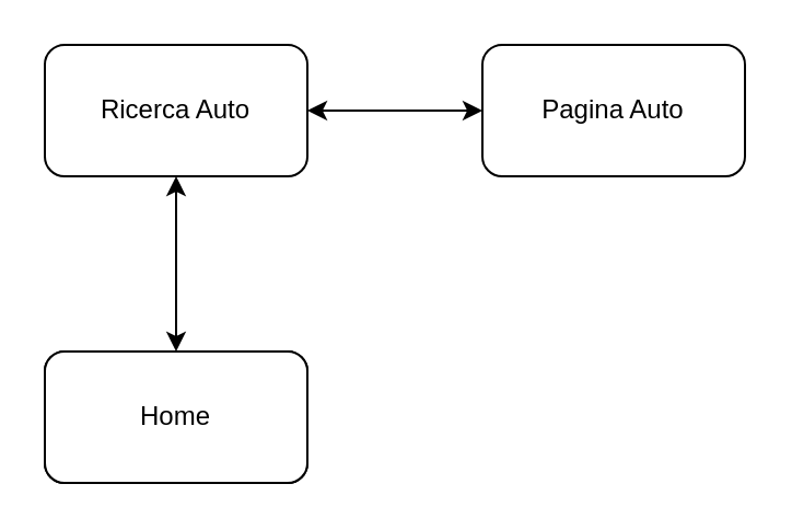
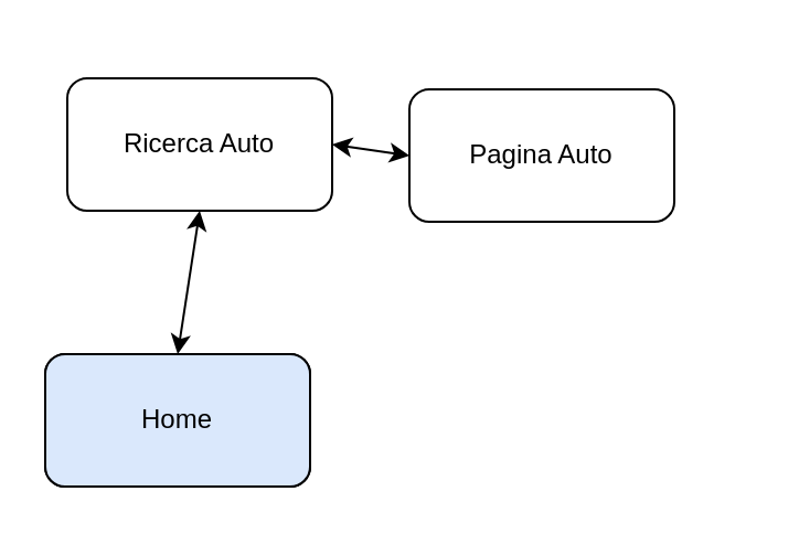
  <mxCell id="0" />
  <mxCell id="1" parent="0" />
  <mxCell id="2" value="" style="rounded=1;whiteSpace=wrap;html=1;" parent="1" vertex="1"><mxGeometry x="20" y="160" width="120" height="60" as="geometry" /></mxCell>
- <mxCell id="3" value="Home" style="rounded=1;whiteSpace=wrap;html=1;" parent="1" vertex="1"><mxGeometry x="20" y="160" width="120" height="60" as="geometry" /></mxCell>
- <mxCell id="4" value="Ricerca Auto" style="whiteSpace=wrap;html=1;rounded=1;" parent="1" vertex="1"><mxGeometry x="20" y="20" width="120" height="60" as="geometry" /></mxCell>
- <mxCell id="5" value="Pagina Auto" style="whiteSpace=wrap;html=1;rounded=1;" parent="1" vertex="1"><mxGeometry x="220" y="20" width="120" height="60" as="geometry" /></mxCell>
+ <mxCell id="3" value="Home" style="rounded=1;whiteSpace=wrap;html=1;fillColor=#dae8fc;" parent="1" vertex="1"><mxGeometry x="20" y="160" width="120" height="60" as="geometry" /></mxCell>
+ <mxCell id="4" value="Ricerca Auto" style="whiteSpace=wrap;html=1;rounded=1;" parent="1" vertex="1"><mxGeometry x="30" y="35" width="120" height="60" as="geometry" /></mxCell>
+ <mxCell id="5" value="Pagina Auto" style="whiteSpace=wrap;html=1;rounded=1;" parent="1" vertex="1"><mxGeometry x="185" y="40" width="120" height="60" as="geometry" /></mxCell>
  <mxCell id="6" value="" style="endArrow=classic;startArrow=classic;html=1;entryX=0.5;entryY=1;entryDx=0;entryDy=0;exitX=0.5;exitY=0;exitDx=0;exitDy=0;" parent="1" source="3" target="4" edge="1"><mxGeometry width="50" height="50" relative="1" as="geometry"><mxPoint x="-90" y="290" as="sourcePoint" /><mxPoint x="-40" y="240" as="targetPoint" /></mxGeometry></mxCell>
  <mxCell id="7" value="" style="endArrow=classic;startArrow=classic;html=1;entryX=0;entryY=0.5;entryDx=0;entryDy=0;exitX=1;exitY=0.5;exitDx=0;exitDy=0;" parent="1" source="4" target="5" edge="1"><mxGeometry width="50" height="50" relative="1" as="geometry"><mxPoint x="-100" y="320" as="sourcePoint" /><mxPoint x="-50" y="270" as="targetPoint" /></mxGeometry></mxCell>
